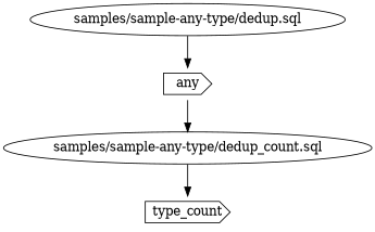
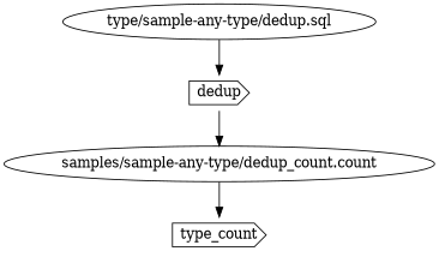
  digraph {
    node [type=query]
-   n1 [label="samples/sample-any-type/dedup.sql"]
-   n2 [label=any shape=cds type=function]
-   n3 [label="samples/sample-any-type/dedup_count.sql"]
+   n1 [label="type/sample-any-type/dedup.sql"]
+   n2 [label=dedup shape=cds type=function]
+   n3 [label="samples/sample-any-type/dedup_count.count"]
    n4 [label=type_count shape=cds type=function]
    n1 -> n2
    n2 -> n3
    n3 -> n4
  }
